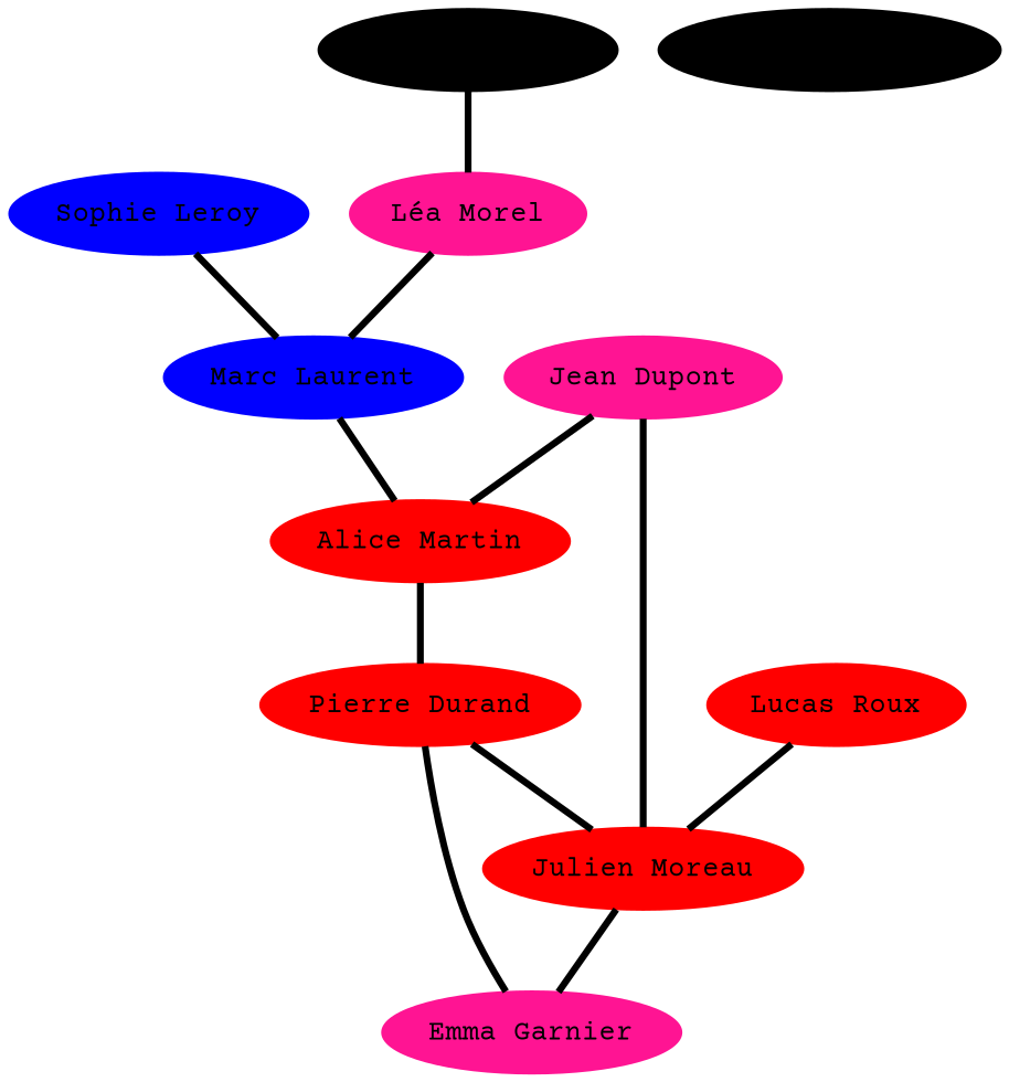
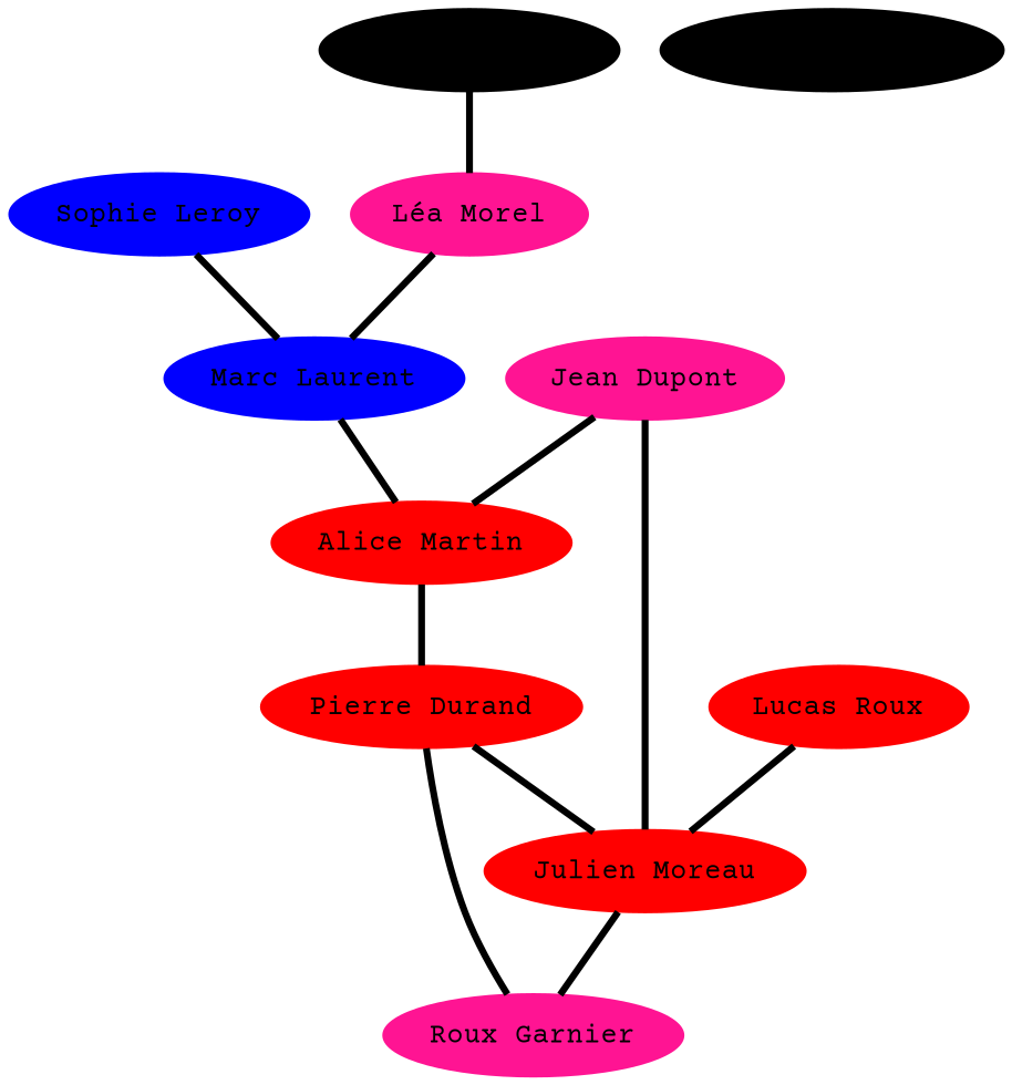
  graph {
    fontname="Courier Prime"
    node [color=red fontsize=12 style=filled fontname="Courier Prime"]
    edge [color=black penwidth=3 style=solid fontname="Courier Prime"]
    n1 [color=deeppink label="Jean Dupont"]
    n2 [label="Alice Martin"]
    n3 [label="Julien Moreau"]
    n4 [label="Pierre Durand"]
-   n5 [color=deeppink label="Emma Garnier"]
+   n5 [color=deeppink label="Roux Garnier"]
    n6 [color=blue label="Sophie Leroy"]
    n7 [color=blue label="Marc Laurent"]
    n8 [color=black label="Claire Simon"]
    n9 [color=deeppink label="Léa Morel"]
    n10 [label="Lucas Roux"]
    n11 [color=black label="Adrien Laurent"]
    n1 -- n2 [style=bold]
    n1 -- n3
    n2 -- n4 [style=bold]
    n3 -- n5
    n4 -- n3 [style=bold]
    n5 -- n4
    n6 -- n7
    n7 -- n2
    n8 -- n9
    n9 -- n7 [style=bold]
    n10 -- n3 [style=bold]
  }
